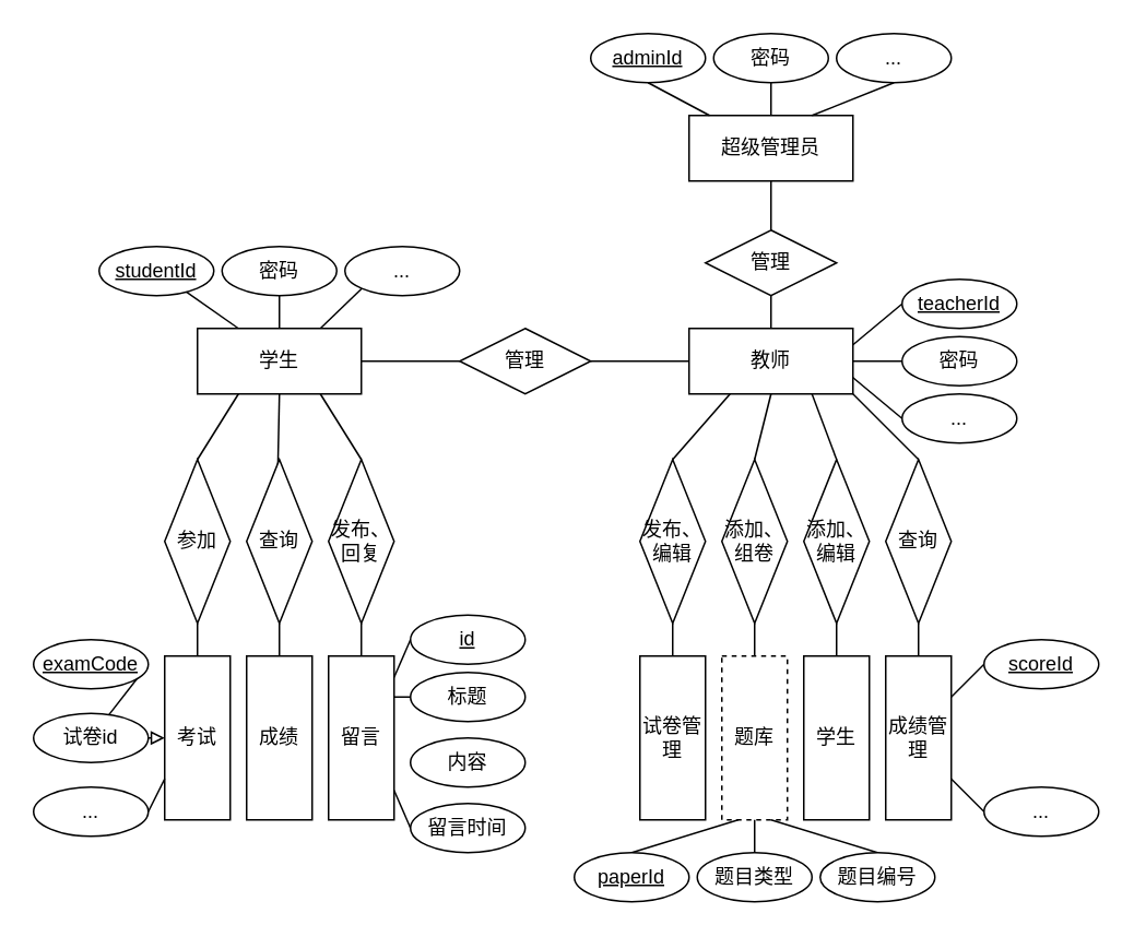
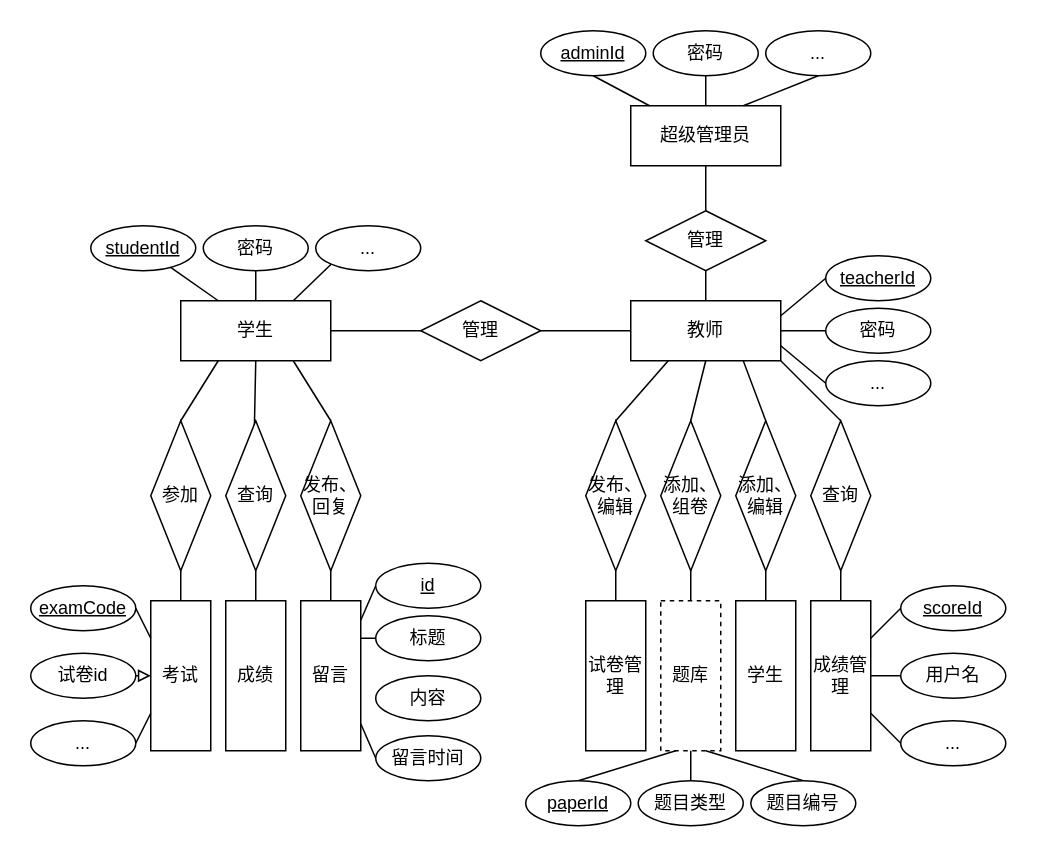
  <mxCell id="0" />
  <mxCell id="1" parent="0" />
  <mxCell id="2" style="edgeStyle=none;rounded=0;orthogonalLoop=1;jettySize=auto;html=1;exitX=0.25;exitY=1;exitDx=0;exitDy=0;entryX=0.5;entryY=0;entryDx=0;entryDy=0;endArrow=none;endFill=0;" edge="1" parent="1" source="8" target="39"><mxGeometry relative="1" as="geometry" /></mxCell>
  <mxCell id="3" style="edgeStyle=none;rounded=0;orthogonalLoop=1;jettySize=auto;html=1;exitX=0.5;exitY=1;exitDx=0;exitDy=0;entryX=0.475;entryY=0.08;entryDx=0;entryDy=0;entryPerimeter=0;endArrow=none;endFill=0;" edge="1" parent="1" source="8" target="41"><mxGeometry relative="1" as="geometry" /></mxCell>
  <mxCell id="4" style="edgeStyle=none;rounded=0;orthogonalLoop=1;jettySize=auto;html=1;exitX=0.75;exitY=1;exitDx=0;exitDy=0;entryX=0.5;entryY=0;entryDx=0;entryDy=0;endArrow=none;endFill=0;" edge="1" parent="1" source="8" target="43"><mxGeometry relative="1" as="geometry" /></mxCell>
  <mxCell id="5" style="edgeStyle=none;rounded=0;orthogonalLoop=1;jettySize=auto;html=1;exitX=0.25;exitY=0;exitDx=0;exitDy=0;endArrow=none;endFill=0;" edge="1" parent="1" source="8" target="11"><mxGeometry relative="1" as="geometry" /></mxCell>
  <mxCell id="6" style="edgeStyle=none;rounded=0;orthogonalLoop=1;jettySize=auto;html=1;exitX=0.5;exitY=0;exitDx=0;exitDy=0;entryX=0.5;entryY=1;entryDx=0;entryDy=0;endArrow=none;endFill=0;" edge="1" parent="1" source="8" target="12"><mxGeometry relative="1" as="geometry" /></mxCell>
  <mxCell id="7" style="edgeStyle=none;rounded=0;orthogonalLoop=1;jettySize=auto;html=1;exitX=0.75;exitY=0;exitDx=0;exitDy=0;entryX=0;entryY=1;entryDx=0;entryDy=0;endArrow=none;endFill=0;" edge="1" parent="1" source="8" target="44"><mxGeometry relative="1" as="geometry" /></mxCell>
  <mxCell id="8" value="学生" style="whiteSpace=wrap;html=1;align=center;" vertex="1" parent="1"><mxGeometry x="120" y="200" width="100" height="40" as="geometry" /></mxCell>
  <mxCell id="9" value="超级管理员" style="whiteSpace=wrap;html=1;align=center;" vertex="1" parent="1"><mxGeometry x="420" y="70" width="100" height="40" as="geometry" /></mxCell>
  <mxCell id="10" value="考试" style="whiteSpace=wrap;html=1;align=center;horizontal=1;" vertex="1" parent="1"><mxGeometry x="100" y="400" width="40" height="100" as="geometry" /></mxCell>
  <mxCell id="11" value="studentId" style="ellipse;whiteSpace=wrap;html=1;align=center;fontStyle=4;" vertex="1" parent="1"><mxGeometry x="60" y="150" width="70" height="30" as="geometry" /></mxCell>
  <mxCell id="12" value="密码" style="ellipse;whiteSpace=wrap;html=1;align=center;" vertex="1" parent="1"><mxGeometry x="135" y="150" width="70" height="30" as="geometry" /></mxCell>
  <mxCell id="13" style="edgeStyle=none;rounded=0;orthogonalLoop=1;jettySize=auto;html=1;exitX=0.25;exitY=1;exitDx=0;exitDy=0;entryX=0.5;entryY=0;entryDx=0;entryDy=0;endArrow=none;endFill=0;" edge="1" parent="1" source="17" target="33"><mxGeometry relative="1" as="geometry" /></mxCell>
  <mxCell id="14" style="edgeStyle=none;rounded=0;orthogonalLoop=1;jettySize=auto;html=1;exitX=0.5;exitY=1;exitDx=0;exitDy=0;entryX=0.5;entryY=0;entryDx=0;entryDy=0;endArrow=none;endFill=0;" edge="1" parent="1" source="17" target="31"><mxGeometry relative="1" as="geometry" /></mxCell>
  <mxCell id="15" style="edgeStyle=none;rounded=0;orthogonalLoop=1;jettySize=auto;html=1;exitX=0.75;exitY=1;exitDx=0;exitDy=0;entryX=0.5;entryY=0;entryDx=0;entryDy=0;endArrow=none;endFill=0;" edge="1" parent="1" source="17" target="35"><mxGeometry relative="1" as="geometry" /></mxCell>
  <mxCell id="16" style="edgeStyle=none;rounded=0;orthogonalLoop=1;jettySize=auto;html=1;exitX=1;exitY=1;exitDx=0;exitDy=0;entryX=0.5;entryY=0;entryDx=0;entryDy=0;endArrow=none;endFill=0;" edge="1" parent="1" source="17" target="37"><mxGeometry relative="1" as="geometry" /></mxCell>
  <mxCell id="17" value="教师" style="whiteSpace=wrap;html=1;align=center;" vertex="1" parent="1"><mxGeometry x="420" y="200" width="100" height="40" as="geometry" /></mxCell>
  <mxCell id="18" value="管理" style="shape=rhombus;perimeter=rhombusPerimeter;whiteSpace=wrap;html=1;align=center;" vertex="1" parent="1"><mxGeometry x="430" y="140" width="80" height="40" as="geometry" /></mxCell>
  <mxCell id="19" value="管理" style="shape=rhombus;perimeter=rhombusPerimeter;whiteSpace=wrap;html=1;align=center;" vertex="1" parent="1"><mxGeometry x="280" y="200" width="80" height="40" as="geometry" /></mxCell>
  <mxCell id="20" value="" style="endArrow=none;html=1;rounded=0;exitX=0.5;exitY=1;exitDx=0;exitDy=0;entryX=0.5;entryY=0;entryDx=0;entryDy=0;" edge="1" parent="1" source="9" target="18"><mxGeometry relative="1" as="geometry"><mxPoint x="210" y="320" as="sourcePoint" /><mxPoint x="370" y="320" as="targetPoint" /></mxGeometry></mxCell>
  <mxCell id="21" value="" style="endArrow=none;html=1;rounded=0;entryX=0.5;entryY=0;entryDx=0;entryDy=0;" edge="1" parent="1" target="17"><mxGeometry relative="1" as="geometry"><mxPoint x="470" y="180" as="sourcePoint" /><mxPoint x="630" y="180" as="targetPoint" /></mxGeometry></mxCell>
  <mxCell id="22" value="" style="endArrow=none;html=1;rounded=0;exitX=1;exitY=0.5;exitDx=0;exitDy=0;entryX=0;entryY=0.5;entryDx=0;entryDy=0;" edge="1" parent="1" source="8" target="19"><mxGeometry relative="1" as="geometry"><mxPoint x="250" y="230" as="sourcePoint" /><mxPoint x="250" y="240" as="targetPoint" /></mxGeometry></mxCell>
  <mxCell id="23" value="" style="endArrow=none;html=1;rounded=0;exitX=1;exitY=0.5;exitDx=0;exitDy=0;entryX=0;entryY=0.5;entryDx=0;entryDy=0;" edge="1" parent="1" source="19" target="17"><mxGeometry relative="1" as="geometry"><mxPoint x="350" y="300" as="sourcePoint" /><mxPoint x="510" y="300" as="targetPoint" /></mxGeometry></mxCell>
  <mxCell id="24" value="成绩" style="whiteSpace=wrap;html=1;align=center;" vertex="1" parent="1"><mxGeometry x="150" y="400" width="40" height="100" as="geometry" /></mxCell>
  <mxCell id="25" value="题库" style="whiteSpace=wrap;html=1;align=center;dashed=1;" vertex="1" parent="1"><mxGeometry x="440" y="400" width="40" height="100" as="geometry" /></mxCell>
  <mxCell id="26" value="学生" style="whiteSpace=wrap;html=1;align=center;" vertex="1" parent="1"><mxGeometry x="490" y="400" width="40" height="100" as="geometry" /></mxCell>
  <mxCell id="27" value="试卷管理" style="whiteSpace=wrap;html=1;align=center;" vertex="1" parent="1"><mxGeometry x="390" y="400" width="40" height="100" as="geometry" /></mxCell>
  <mxCell id="28" value="留言" style="whiteSpace=wrap;html=1;align=center;" vertex="1" parent="1"><mxGeometry x="200" y="400" width="40" height="100" as="geometry" /></mxCell>
  <mxCell id="29" value="成绩管理" style="whiteSpace=wrap;html=1;align=center;" vertex="1" parent="1"><mxGeometry x="540" y="400" width="40" height="100" as="geometry" /></mxCell>
  <mxCell id="30" style="edgeStyle=none;rounded=0;orthogonalLoop=1;jettySize=auto;html=1;exitX=0.5;exitY=1;exitDx=0;exitDy=0;entryX=0.5;entryY=0;entryDx=0;entryDy=0;endArrow=none;endFill=0;" edge="1" parent="1" source="31" target="25"><mxGeometry relative="1" as="geometry" /></mxCell>
  <mxCell id="31" value="添加、组卷" style="shape=rhombus;perimeter=rhombusPerimeter;whiteSpace=wrap;html=1;align=center;" vertex="1" parent="1"><mxGeometry x="440" y="280" width="40" height="100" as="geometry" /></mxCell>
  <mxCell id="32" style="edgeStyle=none;rounded=0;orthogonalLoop=1;jettySize=auto;html=1;exitX=0.5;exitY=1;exitDx=0;exitDy=0;entryX=0.5;entryY=0;entryDx=0;entryDy=0;endArrow=none;endFill=0;" edge="1" parent="1" source="33" target="27"><mxGeometry relative="1" as="geometry" /></mxCell>
  <mxCell id="33" value="发布、编辑" style="shape=rhombus;perimeter=rhombusPerimeter;whiteSpace=wrap;html=1;align=center;" vertex="1" parent="1"><mxGeometry x="390" y="280" width="40" height="100" as="geometry" /></mxCell>
  <mxCell id="34" style="edgeStyle=none;rounded=0;orthogonalLoop=1;jettySize=auto;html=1;exitX=0.5;exitY=1;exitDx=0;exitDy=0;entryX=0.5;entryY=0;entryDx=0;entryDy=0;endArrow=none;endFill=0;" edge="1" parent="1" source="35" target="26"><mxGeometry relative="1" as="geometry" /></mxCell>
  <mxCell id="35" value="添加、编辑" style="shape=rhombus;perimeter=rhombusPerimeter;whiteSpace=wrap;html=1;align=center;" vertex="1" parent="1"><mxGeometry x="490" y="280" width="40" height="100" as="geometry" /></mxCell>
  <mxCell id="36" style="edgeStyle=none;rounded=0;orthogonalLoop=1;jettySize=auto;html=1;exitX=0.5;exitY=1;exitDx=0;exitDy=0;entryX=0.5;entryY=0;entryDx=0;entryDy=0;endArrow=none;endFill=0;" edge="1" parent="1" source="37" target="29"><mxGeometry relative="1" as="geometry" /></mxCell>
  <mxCell id="37" value="查询" style="shape=rhombus;perimeter=rhombusPerimeter;whiteSpace=wrap;html=1;align=center;" vertex="1" parent="1"><mxGeometry x="540" y="280" width="40" height="100" as="geometry" /></mxCell>
  <mxCell id="38" style="edgeStyle=none;rounded=0;orthogonalLoop=1;jettySize=auto;html=1;exitX=0.5;exitY=1;exitDx=0;exitDy=0;entryX=0.5;entryY=0;entryDx=0;entryDy=0;endArrow=none;endFill=0;" edge="1" parent="1" source="39" target="10"><mxGeometry relative="1" as="geometry" /></mxCell>
  <mxCell id="39" value="参加" style="shape=rhombus;perimeter=rhombusPerimeter;whiteSpace=wrap;html=1;align=center;" vertex="1" parent="1"><mxGeometry x="100" y="280" width="40" height="100" as="geometry" /></mxCell>
  <mxCell id="40" style="edgeStyle=none;rounded=0;orthogonalLoop=1;jettySize=auto;html=1;exitX=0.5;exitY=1;exitDx=0;exitDy=0;entryX=0.5;entryY=0;entryDx=0;entryDy=0;endArrow=none;endFill=0;" edge="1" parent="1" source="41" target="24"><mxGeometry relative="1" as="geometry" /></mxCell>
  <mxCell id="41" value="查询" style="shape=rhombus;perimeter=rhombusPerimeter;whiteSpace=wrap;html=1;align=center;" vertex="1" parent="1"><mxGeometry x="150" y="280" width="40" height="100" as="geometry" /></mxCell>
  <mxCell id="42" style="edgeStyle=none;rounded=0;orthogonalLoop=1;jettySize=auto;html=1;exitX=0.5;exitY=1;exitDx=0;exitDy=0;entryX=0.5;entryY=0;entryDx=0;entryDy=0;endArrow=none;endFill=0;" edge="1" parent="1" source="43" target="28"><mxGeometry relative="1" as="geometry" /></mxCell>
  <mxCell id="43" value="发布、回复" style="shape=rhombus;perimeter=rhombusPerimeter;whiteSpace=wrap;html=1;align=center;" vertex="1" parent="1"><mxGeometry x="200" y="280" width="40" height="100" as="geometry" /></mxCell>
  <mxCell id="44" value="..." style="ellipse;whiteSpace=wrap;html=1;align=center;" vertex="1" parent="1"><mxGeometry x="210" y="150" width="70" height="30" as="geometry" /></mxCell>
  <mxCell id="45" style="edgeStyle=none;rounded=0;orthogonalLoop=1;jettySize=auto;html=1;exitX=0.5;exitY=1;exitDx=0;exitDy=0;endArrow=none;endFill=0;" edge="1" parent="1" source="46" target="9"><mxGeometry relative="1" as="geometry" /></mxCell>
  <mxCell id="46" value="adminId" style="ellipse;whiteSpace=wrap;html=1;align=center;fontStyle=4;" vertex="1" parent="1"><mxGeometry x="360" y="20" width="70" height="30" as="geometry" /></mxCell>
  <mxCell id="47" style="edgeStyle=none;rounded=0;orthogonalLoop=1;jettySize=auto;html=1;exitX=0.5;exitY=1;exitDx=0;exitDy=0;entryX=0.5;entryY=0;entryDx=0;entryDy=0;endArrow=none;endFill=0;" edge="1" parent="1" source="48" target="9"><mxGeometry relative="1" as="geometry" /></mxCell>
  <mxCell id="48" value="密码" style="ellipse;whiteSpace=wrap;html=1;align=center;" vertex="1" parent="1"><mxGeometry x="435" y="20" width="70" height="30" as="geometry" /></mxCell>
  <mxCell id="49" style="edgeStyle=none;rounded=0;orthogonalLoop=1;jettySize=auto;html=1;exitX=0.5;exitY=1;exitDx=0;exitDy=0;entryX=0.75;entryY=0;entryDx=0;entryDy=0;endArrow=none;endFill=0;" edge="1" parent="1" source="50" target="9"><mxGeometry relative="1" as="geometry" /></mxCell>
  <mxCell id="50" value="..." style="ellipse;whiteSpace=wrap;html=1;align=center;" vertex="1" parent="1"><mxGeometry x="510" y="20" width="70" height="30" as="geometry" /></mxCell>
  <mxCell id="51" style="edgeStyle=none;rounded=0;orthogonalLoop=1;jettySize=auto;html=1;exitX=0;exitY=0.5;exitDx=0;exitDy=0;entryX=1;entryY=0.25;entryDx=0;entryDy=0;endArrow=none;endFill=0;" edge="1" parent="1" source="52" target="17"><mxGeometry relative="1" as="geometry" /></mxCell>
  <mxCell id="52" value="teacherId" style="ellipse;whiteSpace=wrap;html=1;align=center;fontStyle=4;" vertex="1" parent="1"><mxGeometry x="550" y="170" width="70" height="30" as="geometry" /></mxCell>
  <mxCell id="53" style="edgeStyle=none;rounded=0;orthogonalLoop=1;jettySize=auto;html=1;exitX=0;exitY=0.5;exitDx=0;exitDy=0;entryX=1;entryY=0.5;entryDx=0;entryDy=0;endArrow=none;endFill=0;" edge="1" parent="1" source="54" target="17"><mxGeometry relative="1" as="geometry" /></mxCell>
  <mxCell id="54" value="密码" style="ellipse;whiteSpace=wrap;html=1;align=center;" vertex="1" parent="1"><mxGeometry x="550" y="205" width="70" height="30" as="geometry" /></mxCell>
  <mxCell id="55" style="edgeStyle=none;rounded=0;orthogonalLoop=1;jettySize=auto;html=1;exitX=0;exitY=0.5;exitDx=0;exitDy=0;entryX=1;entryY=0.75;entryDx=0;entryDy=0;endArrow=none;endFill=0;" edge="1" parent="1" source="56" target="17"><mxGeometry relative="1" as="geometry" /></mxCell>
  <mxCell id="56" value="..." style="ellipse;whiteSpace=wrap;html=1;align=center;" vertex="1" parent="1"><mxGeometry x="550" y="240" width="70" height="30" as="geometry" /></mxCell>
- <mxCell id="57" style="edgeStyle=none;rounded=0;orthogonalLoop=1;jettySize=auto;html=1;exitX=1;exitY=0.5;exitDx=0;exitDy=0;endArrow=none;endFill=0;" edge="1" parent="1" source="58" target="60"><mxGeometry relative="1" as="geometry" /></mxCell>
+ <mxCell id="57" style="edgeStyle=none;rounded=0;orthogonalLoop=1;jettySize=auto;html=1;exitX=1;exitY=0.5;exitDx=0;exitDy=0;entryX=0;entryY=0.25;entryDx=0;entryDy=0;endArrow=none;endFill=0;" edge="1" parent="1" source="58" target="10"><mxGeometry relative="1" as="geometry" /></mxCell>
  <mxCell id="58" value="examCode" style="ellipse;whiteSpace=wrap;html=1;align=center;fontStyle=4;" vertex="1" parent="1"><mxGeometry x="20" y="390" width="70" height="30" as="geometry" /></mxCell>
  <mxCell id="59" style="edgeStyle=none;rounded=0;orthogonalLoop=1;jettySize=auto;html=1;exitX=1;exitY=0.5;exitDx=0;exitDy=0;entryX=0;entryY=0.5;entryDx=0;entryDy=0;endArrow=block;endFill=0;" edge="1" parent="1" source="60" target="10"><mxGeometry relative="1" as="geometry" /></mxCell>
  <mxCell id="60" value="试卷id" style="ellipse;whiteSpace=wrap;html=1;align=center;" vertex="1" parent="1"><mxGeometry x="20" y="435" width="70" height="30" as="geometry" /></mxCell>
  <mxCell id="61" style="edgeStyle=none;rounded=0;orthogonalLoop=1;jettySize=auto;html=1;exitX=1;exitY=0.5;exitDx=0;exitDy=0;entryX=0;entryY=0.75;entryDx=0;entryDy=0;endArrow=none;endFill=0;" edge="1" parent="1" source="62" target="10"><mxGeometry relative="1" as="geometry" /></mxCell>
  <mxCell id="62" value="..." style="ellipse;whiteSpace=wrap;html=1;align=center;" vertex="1" parent="1"><mxGeometry x="20" y="480" width="70" height="30" as="geometry" /></mxCell>
  <mxCell id="63" style="edgeStyle=none;rounded=0;orthogonalLoop=1;jettySize=auto;html=1;exitX=0;exitY=0.5;exitDx=0;exitDy=0;entryX=1;entryY=0.25;entryDx=0;entryDy=0;endArrow=none;endFill=0;" edge="1" parent="1" source="64" target="29"><mxGeometry relative="1" as="geometry" /></mxCell>
  <mxCell id="64" value="scoreId" style="ellipse;whiteSpace=wrap;html=1;align=center;fontStyle=4;" vertex="1" parent="1"><mxGeometry x="600" y="390" width="70" height="30" as="geometry" /></mxCell>
+ <mxCell id="65" style="edgeStyle=none;rounded=0;orthogonalLoop=1;jettySize=auto;html=1;exitX=0;exitY=0.5;exitDx=0;exitDy=0;entryX=1;entryY=0.5;entryDx=0;entryDy=0;endArrow=none;endFill=0;" edge="1" parent="1" source="66" target="29"><mxGeometry relative="1" as="geometry" /></mxCell>
+ <mxCell id="66" value="用户名" style="ellipse;whiteSpace=wrap;html=1;align=center;" vertex="1" parent="1"><mxGeometry x="600" y="435" width="70" height="30" as="geometry" /></mxCell>
  <mxCell id="67" style="edgeStyle=none;rounded=0;orthogonalLoop=1;jettySize=auto;html=1;exitX=0.5;exitY=1;exitDx=0;exitDy=0;endArrow=none;endFill=0;" edge="1" parent="1" source="64" target="64"><mxGeometry relative="1" as="geometry" /></mxCell>
  <mxCell id="68" style="edgeStyle=none;rounded=0;orthogonalLoop=1;jettySize=auto;html=1;exitX=0;exitY=0.5;exitDx=0;exitDy=0;entryX=1;entryY=0.13;entryDx=0;entryDy=0;entryPerimeter=0;endArrow=none;endFill=0;" edge="1" parent="1" source="69" target="28"><mxGeometry relative="1" as="geometry" /></mxCell>
  <mxCell id="69" value="id" style="ellipse;whiteSpace=wrap;html=1;align=center;fontStyle=4;" vertex="1" parent="1"><mxGeometry x="250" y="375" width="70" height="30" as="geometry" /></mxCell>
  <mxCell id="70" style="edgeStyle=none;rounded=0;orthogonalLoop=1;jettySize=auto;html=1;exitX=0;exitY=0.5;exitDx=0;exitDy=0;entryX=1;entryY=0.25;entryDx=0;entryDy=0;endArrow=none;endFill=0;" edge="1" parent="1" source="71" target="28"><mxGeometry relative="1" as="geometry" /></mxCell>
  <mxCell id="71" value="标题" style="ellipse;whiteSpace=wrap;html=1;align=center;" vertex="1" parent="1"><mxGeometry x="250" y="410" width="70" height="30" as="geometry" /></mxCell>
  <mxCell id="72" value="内容" style="ellipse;whiteSpace=wrap;html=1;align=center;" vertex="1" parent="1"><mxGeometry x="250" y="450" width="70" height="30" as="geometry" /></mxCell>
  <mxCell id="73" style="edgeStyle=none;rounded=0;orthogonalLoop=1;jettySize=auto;html=1;exitX=0;exitY=0.5;exitDx=0;exitDy=0;entryX=1;entryY=0.82;entryDx=0;entryDy=0;entryPerimeter=0;endArrow=none;endFill=0;" edge="1" parent="1" source="74" target="28"><mxGeometry relative="1" as="geometry" /></mxCell>
  <mxCell id="74" value="留言时间" style="ellipse;whiteSpace=wrap;html=1;align=center;" vertex="1" parent="1"><mxGeometry x="250" y="490" width="70" height="30" as="geometry" /></mxCell>
  <mxCell id="75" style="edgeStyle=none;rounded=0;orthogonalLoop=1;jettySize=auto;html=1;exitX=0;exitY=0.5;exitDx=0;exitDy=0;entryX=1;entryY=0.75;entryDx=0;entryDy=0;endArrow=none;endFill=0;" edge="1" parent="1" source="76" target="29"><mxGeometry relative="1" as="geometry" /></mxCell>
  <mxCell id="76" value="..." style="ellipse;whiteSpace=wrap;html=1;align=center;" vertex="1" parent="1"><mxGeometry x="600" y="480" width="70" height="30" as="geometry" /></mxCell>
  <mxCell id="77" style="edgeStyle=none;rounded=0;orthogonalLoop=1;jettySize=auto;html=1;exitX=0.5;exitY=0;exitDx=0;exitDy=0;entryX=0.25;entryY=1;entryDx=0;entryDy=0;endArrow=none;endFill=0;" edge="1" parent="1" source="78" target="25"><mxGeometry relative="1" as="geometry" /></mxCell>
  <mxCell id="78" value="paperId" style="ellipse;whiteSpace=wrap;html=1;align=center;fontStyle=4;" vertex="1" parent="1"><mxGeometry x="350" y="520" width="70" height="30" as="geometry" /></mxCell>
  <mxCell id="79" style="edgeStyle=none;rounded=0;orthogonalLoop=1;jettySize=auto;html=1;exitX=0.5;exitY=0;exitDx=0;exitDy=0;entryX=0.75;entryY=1;entryDx=0;entryDy=0;endArrow=none;endFill=0;" edge="1" parent="1" source="80" target="25"><mxGeometry relative="1" as="geometry" /></mxCell>
  <mxCell id="80" value="题目编号" style="ellipse;whiteSpace=wrap;html=1;align=center;" vertex="1" parent="1"><mxGeometry x="500" y="520" width="70" height="30" as="geometry" /></mxCell>
  <mxCell id="81" style="edgeStyle=none;rounded=0;orthogonalLoop=1;jettySize=auto;html=1;exitX=0.5;exitY=0;exitDx=0;exitDy=0;entryX=0.5;entryY=1;entryDx=0;entryDy=0;endArrow=none;endFill=0;" edge="1" parent="1" source="82" target="25"><mxGeometry relative="1" as="geometry" /></mxCell>
  <mxCell id="82" value="题目类型" style="ellipse;whiteSpace=wrap;html=1;align=center;" vertex="1" parent="1"><mxGeometry x="425" y="520" width="70" height="30" as="geometry" /></mxCell>
